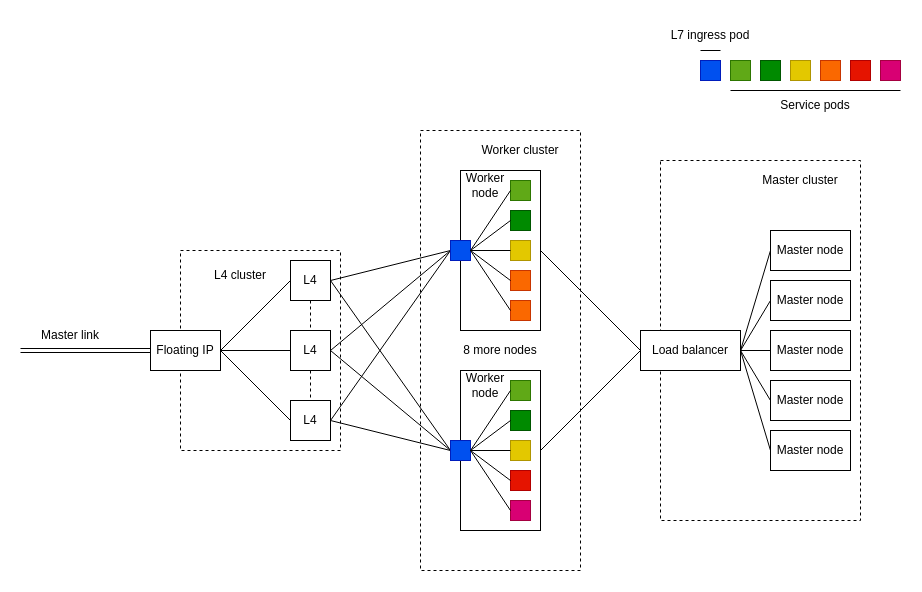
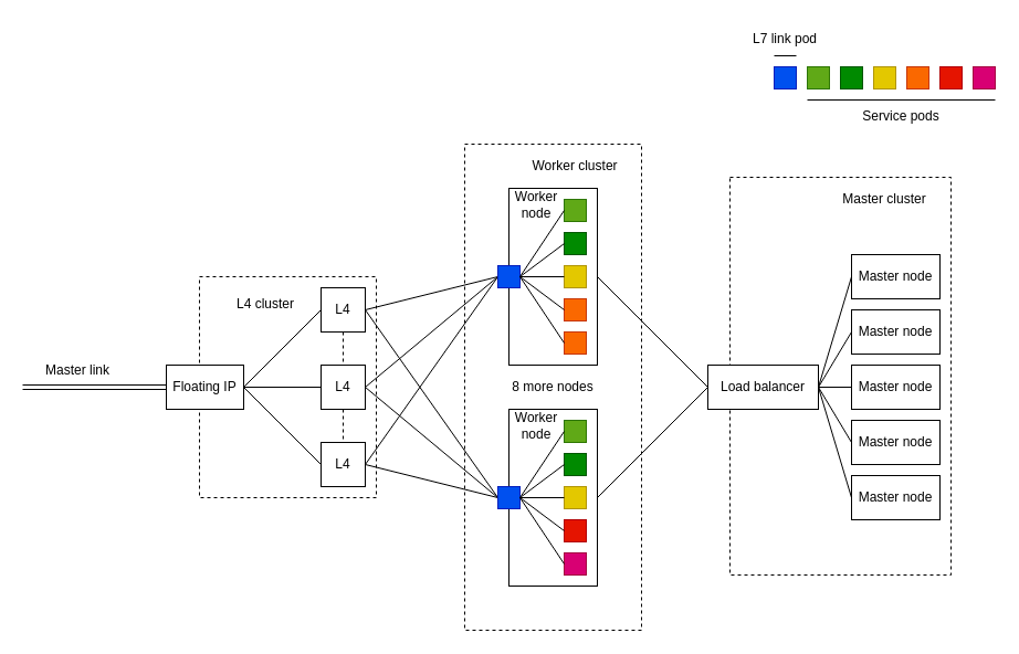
  <mxCell id="0" />
  <mxCell id="1" parent="0" />
  <mxCell id="2" value="" style="rounded=0;whiteSpace=wrap;html=1;fillColor=none;dashed=1;" vertex="1" parent="1"><mxGeometry x="660" y="160" width="200" height="360" as="geometry" /></mxCell>
  <mxCell id="3" value="" style="rounded=0;whiteSpace=wrap;html=1;fillColor=none;dashed=1;" vertex="1" parent="1"><mxGeometry x="420" y="130" width="160" height="440" as="geometry" /></mxCell>
  <mxCell id="4" value="8 more nodes" style="text;html=1;strokeColor=none;fillColor=none;align=center;verticalAlign=middle;whiteSpace=wrap;rounded=0;" vertex="1" parent="1"><mxGeometry x="460" y="330" width="80" height="40" as="geometry" /></mxCell>
  <mxCell id="5" value="" style="group" vertex="1" connectable="0" parent="1"><mxGeometry x="665" y="20" width="235" height="100" as="geometry" /></mxCell>
  <mxCell id="6" value="" style="rounded=0;whiteSpace=wrap;html=1;fillColor=#0050ef;fontColor=#ffffff;strokeColor=#001DBC;container=0;" vertex="1" parent="5"><mxGeometry x="35" y="40" width="20" height="20" as="geometry" /></mxCell>
  <mxCell id="7" value="" style="rounded=0;whiteSpace=wrap;html=1;fillColor=#60a917;fontColor=#ffffff;strokeColor=#2D7600;container=0;" vertex="1" parent="5"><mxGeometry x="65" y="40" width="20" height="20" as="geometry" /></mxCell>
  <mxCell id="8" value="" style="rounded=0;whiteSpace=wrap;html=1;fillColor=#008a00;fontColor=#ffffff;strokeColor=#005700;container=0;" vertex="1" parent="5"><mxGeometry x="95" y="40" width="20" height="20" as="geometry" /></mxCell>
  <mxCell id="9" value="" style="rounded=0;whiteSpace=wrap;html=1;fillColor=#e3c800;fontColor=#000000;strokeColor=#B09500;container=0;" vertex="1" parent="5"><mxGeometry x="125" y="40" width="20" height="20" as="geometry" /></mxCell>
  <mxCell id="10" value="" style="rounded=0;whiteSpace=wrap;html=1;fillColor=#fa6800;fontColor=#000000;strokeColor=#C73500;container=0;" vertex="1" parent="5"><mxGeometry x="155" y="40" width="20" height="20" as="geometry" /></mxCell>
  <mxCell id="11" value="" style="rounded=0;whiteSpace=wrap;html=1;fillColor=#e51400;fontColor=#ffffff;strokeColor=#B20000;container=0;" vertex="1" parent="5"><mxGeometry x="185" y="40" width="20" height="20" as="geometry" /></mxCell>
- <mxCell id="12" value="L7 ingress pod" style="text;html=1;strokeColor=none;fillColor=none;align=center;verticalAlign=middle;whiteSpace=wrap;rounded=0;container=0;" vertex="1" parent="5"><mxGeometry width="90" height="30" as="geometry" /></mxCell>
+ <mxCell id="12" value="L7 link pod" style="text;html=1;strokeColor=none;fillColor=none;align=center;verticalAlign=middle;whiteSpace=wrap;rounded=0;container=0;" vertex="1" parent="5"><mxGeometry width="90" height="30" as="geometry" /></mxCell>
  <mxCell id="13" value="Service pods" style="text;html=1;strokeColor=none;fillColor=none;align=center;verticalAlign=middle;whiteSpace=wrap;rounded=0;container=0;" vertex="1" parent="5"><mxGeometry x="65" y="70" width="170" height="30" as="geometry" /></mxCell>
  <mxCell id="14" value="" style="endArrow=none;html=1;rounded=0;" edge="1" parent="5"><mxGeometry width="50" height="50" relative="1" as="geometry"><mxPoint x="55" y="30" as="sourcePoint" /><mxPoint x="35" y="30" as="targetPoint" /></mxGeometry></mxCell>
  <mxCell id="15" value="" style="endArrow=none;html=1;rounded=0;" edge="1" parent="5"><mxGeometry width="50" height="50" relative="1" as="geometry"><mxPoint x="235" y="70" as="sourcePoint" /><mxPoint x="65" y="70" as="targetPoint" /></mxGeometry></mxCell>
  <mxCell id="16" value="" style="rounded=0;whiteSpace=wrap;html=1;fillColor=#d80073;fontColor=#ffffff;strokeColor=#A50040;container=0;" vertex="1" parent="5"><mxGeometry x="215" y="40" width="20" height="20" as="geometry" /></mxCell>
  <mxCell id="17" value="" style="endArrow=none;html=1;rounded=0;exitX=1;exitY=0.5;exitDx=0;exitDy=0;entryX=0;entryY=0.5;entryDx=0;entryDy=0;" edge="1" parent="1" source="20" target="39"><mxGeometry width="50" height="50" relative="1" as="geometry"><mxPoint x="400" y="180" as="sourcePoint" /><mxPoint x="460" y="230" as="targetPoint" /></mxGeometry></mxCell>
  <mxCell id="18" value="" style="rounded=0;whiteSpace=wrap;html=1;fillColor=none;dashed=1;" vertex="1" parent="1"><mxGeometry x="180" y="250" width="160" height="200" as="geometry" /></mxCell>
  <mxCell id="19" value="Floating IP" style="rounded=0;whiteSpace=wrap;html=1;" vertex="1" parent="1"><mxGeometry x="150" y="330" width="70" height="40" as="geometry" /></mxCell>
  <mxCell id="20" value="L4" style="rounded=0;whiteSpace=wrap;html=1;" vertex="1" parent="1"><mxGeometry x="290" y="260" width="40" height="40" as="geometry" /></mxCell>
  <mxCell id="21" value="L4" style="rounded=0;whiteSpace=wrap;html=1;" vertex="1" parent="1"><mxGeometry x="290" y="330" width="40" height="40" as="geometry" /></mxCell>
  <mxCell id="22" value="L4" style="rounded=0;whiteSpace=wrap;html=1;" vertex="1" parent="1"><mxGeometry x="290" y="400" width="40" height="40" as="geometry" /></mxCell>
  <mxCell id="23" style="edgeStyle=orthogonalEdgeStyle;rounded=0;orthogonalLoop=1;jettySize=auto;html=1;entryX=0.5;entryY=0;entryDx=0;entryDy=0;endArrow=none;endFill=0;dashed=1;exitX=0.5;exitY=1;exitDx=0;exitDy=0;" edge="1" parent="1" source="21" target="22"><mxGeometry relative="1" as="geometry"><mxPoint x="450" y="400" as="sourcePoint" /><mxPoint x="340" y="340" as="targetPoint" /></mxGeometry></mxCell>
  <mxCell id="24" value="" style="endArrow=none;html=1;rounded=0;exitX=1;exitY=0.5;exitDx=0;exitDy=0;entryX=0;entryY=0.5;entryDx=0;entryDy=0;" edge="1" parent="1" source="19" target="20"><mxGeometry width="50" height="50" relative="1" as="geometry"><mxPoint x="490" y="470" as="sourcePoint" /><mxPoint x="540" y="420" as="targetPoint" /></mxGeometry></mxCell>
  <mxCell id="25" style="edgeStyle=orthogonalEdgeStyle;rounded=0;orthogonalLoop=1;jettySize=auto;html=1;entryX=0.5;entryY=0;entryDx=0;entryDy=0;endArrow=none;endFill=0;dashed=1;exitX=0.5;exitY=1;exitDx=0;exitDy=0;" edge="1" parent="1" source="20" target="21"><mxGeometry relative="1" as="geometry"><mxPoint x="390" y="290" as="sourcePoint" /></mxGeometry></mxCell>
  <mxCell id="26" value="" style="endArrow=none;html=1;rounded=0;exitX=1;exitY=0.5;exitDx=0;exitDy=0;entryX=0;entryY=0.5;entryDx=0;entryDy=0;" edge="1" parent="1" source="19" target="21"><mxGeometry width="50" height="50" relative="1" as="geometry"><mxPoint x="270" y="360" as="sourcePoint" /><mxPoint x="300" y="290" as="targetPoint" /></mxGeometry></mxCell>
  <mxCell id="27" value="" style="endArrow=none;html=1;rounded=0;exitX=1;exitY=0.5;exitDx=0;exitDy=0;entryX=0;entryY=0.5;entryDx=0;entryDy=0;" edge="1" parent="1" source="19" target="22"><mxGeometry width="50" height="50" relative="1" as="geometry"><mxPoint x="270" y="360" as="sourcePoint" /><mxPoint x="300" y="360" as="targetPoint" /></mxGeometry></mxCell>
  <mxCell id="28" value="L4 cluster" style="text;html=1;strokeColor=none;fillColor=none;align=center;verticalAlign=middle;whiteSpace=wrap;rounded=0;" vertex="1" parent="1"><mxGeometry x="200" y="260" width="80" height="30" as="geometry" /></mxCell>
  <mxCell id="29" value="" style="endArrow=none;html=1;rounded=0;exitX=1;exitY=0.5;exitDx=0;exitDy=0;entryX=0;entryY=0.5;entryDx=0;entryDy=0;" edge="1" parent="1" source="21" target="39"><mxGeometry width="50" height="50" relative="1" as="geometry"><mxPoint x="370" y="250" as="sourcePoint" /><mxPoint x="630" y="340" as="targetPoint" /></mxGeometry></mxCell>
  <mxCell id="30" value="" style="endArrow=none;html=1;rounded=0;exitX=1;exitY=0.5;exitDx=0;exitDy=0;entryX=0;entryY=0.5;entryDx=0;entryDy=0;" edge="1" parent="1" source="22" target="39"><mxGeometry width="50" height="50" relative="1" as="geometry"><mxPoint x="360" y="300" as="sourcePoint" /><mxPoint x="620" y="320" as="targetPoint" /></mxGeometry></mxCell>
  <mxCell id="31" value="" style="endArrow=none;html=1;rounded=0;exitX=1;exitY=0.5;exitDx=0;exitDy=0;entryX=0;entryY=0.5;entryDx=0;entryDy=0;" edge="1" parent="1" source="22" target="54"><mxGeometry width="50" height="50" relative="1" as="geometry"><mxPoint x="390" y="305" as="sourcePoint" /><mxPoint x="770" y="395" as="targetPoint" /></mxGeometry></mxCell>
  <mxCell id="32" value="Worker cluster" style="text;html=1;strokeColor=none;fillColor=none;align=center;verticalAlign=middle;whiteSpace=wrap;rounded=0;" vertex="1" parent="1"><mxGeometry x="460" y="130" width="120" height="40" as="geometry" /></mxCell>
  <mxCell id="33" value="" style="endArrow=none;html=1;rounded=0;exitX=1;exitY=0.5;exitDx=0;exitDy=0;entryX=0;entryY=0.5;entryDx=0;entryDy=0;" edge="1" parent="1" source="20" target="54"><mxGeometry width="50" height="50" relative="1" as="geometry"><mxPoint x="340" y="170" as="sourcePoint" /><mxPoint x="600" y="260" as="targetPoint" /></mxGeometry></mxCell>
  <mxCell id="34" value="" style="endArrow=none;html=1;rounded=0;exitX=1;exitY=0.5;exitDx=0;exitDy=0;entryX=0;entryY=0.5;entryDx=0;entryDy=0;" edge="1" parent="1" source="21" target="54"><mxGeometry width="50" height="50" relative="1" as="geometry"><mxPoint x="340" y="240" as="sourcePoint" /><mxPoint x="600" y="260" as="targetPoint" /></mxGeometry></mxCell>
  <mxCell id="35" value="Master node" style="rounded=0;whiteSpace=wrap;html=1;" vertex="1" parent="1"><mxGeometry x="770" y="230" width="80" height="40" as="geometry" /></mxCell>
  <mxCell id="36" value="" style="group" vertex="1" connectable="0" parent="1"><mxGeometry x="450" y="170" width="90" height="160" as="geometry" /></mxCell>
  <mxCell id="37" value="" style="group;fillColor=default;container=0;" vertex="1" connectable="0" parent="36"><mxGeometry x="10" width="80" height="160" as="geometry" /></mxCell>
  <mxCell id="38" value="" style="rounded=0;whiteSpace=wrap;html=1;fillColor=none;" vertex="1" parent="36"><mxGeometry x="10" width="80" height="160" as="geometry" /></mxCell>
  <mxCell id="39" value="" style="rounded=0;whiteSpace=wrap;html=1;fillColor=#0050ef;fontColor=#ffffff;strokeColor=#001DBC;" vertex="1" parent="36"><mxGeometry y="70" width="20" height="20" as="geometry" /></mxCell>
  <mxCell id="40" value="" style="rounded=0;whiteSpace=wrap;html=1;fillColor=#60a917;fontColor=#ffffff;strokeColor=#2D7600;" vertex="1" parent="36"><mxGeometry x="60" y="10" width="20" height="20" as="geometry" /></mxCell>
  <mxCell id="41" value="" style="rounded=0;whiteSpace=wrap;html=1;fillColor=#008a00;fontColor=#ffffff;strokeColor=#005700;" vertex="1" parent="36"><mxGeometry x="60" y="40" width="20" height="20" as="geometry" /></mxCell>
  <mxCell id="42" value="" style="rounded=0;whiteSpace=wrap;html=1;fillColor=#e3c800;fontColor=#000000;strokeColor=#B09500;" vertex="1" parent="36"><mxGeometry x="60" y="70" width="20" height="20" as="geometry" /></mxCell>
  <mxCell id="43" value="" style="rounded=0;whiteSpace=wrap;html=1;fillColor=#fa6800;fontColor=#000000;strokeColor=#C73500;" vertex="1" parent="36"><mxGeometry x="60" y="100" width="20" height="20" as="geometry" /></mxCell>
  <mxCell id="44" value="" style="rounded=0;whiteSpace=wrap;html=1;fillColor=#fa6800;fontColor=#000000;strokeColor=#C73500;" vertex="1" parent="36"><mxGeometry x="60" y="130" width="20" height="20" as="geometry" /></mxCell>
  <mxCell id="45" value="Worker node" style="text;html=1;strokeColor=none;fillColor=none;align=center;verticalAlign=middle;whiteSpace=wrap;rounded=0;" vertex="1" parent="36"><mxGeometry x="10" width="50" height="30" as="geometry" /></mxCell>
  <mxCell id="46" value="" style="endArrow=none;html=1;rounded=0;entryX=0;entryY=0.5;entryDx=0;entryDy=0;exitX=1;exitY=0.5;exitDx=0;exitDy=0;" edge="1" parent="36" source="39" target="40"><mxGeometry width="50" height="50" relative="1" as="geometry"><mxPoint x="-60" y="110" as="sourcePoint" /><mxPoint x="-10" y="60" as="targetPoint" /></mxGeometry></mxCell>
  <mxCell id="47" value="" style="endArrow=none;html=1;rounded=0;entryX=0;entryY=0.5;entryDx=0;entryDy=0;exitX=1;exitY=0.5;exitDx=0;exitDy=0;" edge="1" parent="36" source="39" target="41"><mxGeometry width="50" height="50" relative="1" as="geometry"><mxPoint x="50" y="90" as="sourcePoint" /><mxPoint x="70" y="30" as="targetPoint" /></mxGeometry></mxCell>
  <mxCell id="48" value="" style="endArrow=none;html=1;rounded=0;entryX=0;entryY=0.5;entryDx=0;entryDy=0;exitX=1;exitY=0.5;exitDx=0;exitDy=0;" edge="1" parent="36" source="39" target="42"><mxGeometry width="50" height="50" relative="1" as="geometry"><mxPoint x="50" y="90" as="sourcePoint" /><mxPoint x="70" y="60" as="targetPoint" /></mxGeometry></mxCell>
  <mxCell id="49" value="" style="endArrow=none;html=1;rounded=0;entryX=0;entryY=0.5;entryDx=0;entryDy=0;exitX=1;exitY=0.5;exitDx=0;exitDy=0;" edge="1" parent="36" source="39" target="43"><mxGeometry width="50" height="50" relative="1" as="geometry"><mxPoint x="50" y="90" as="sourcePoint" /><mxPoint x="70" y="90" as="targetPoint" /></mxGeometry></mxCell>
  <mxCell id="50" value="" style="endArrow=none;html=1;rounded=0;entryX=0;entryY=0.5;entryDx=0;entryDy=0;exitX=1;exitY=0.5;exitDx=0;exitDy=0;" edge="1" parent="36" source="39" target="44"><mxGeometry width="50" height="50" relative="1" as="geometry"><mxPoint x="50" y="90" as="sourcePoint" /><mxPoint x="70" y="120" as="targetPoint" /></mxGeometry></mxCell>
  <mxCell id="51" value="" style="group" vertex="1" connectable="0" parent="1"><mxGeometry x="450" y="370" width="90" height="160" as="geometry" /></mxCell>
  <mxCell id="52" value="" style="group;fillColor=default;container=0;" vertex="1" connectable="0" parent="51"><mxGeometry x="10" width="80" height="160" as="geometry" /></mxCell>
  <mxCell id="53" value="" style="rounded=0;whiteSpace=wrap;html=1;fillColor=none;" vertex="1" parent="51"><mxGeometry x="10" width="80" height="160" as="geometry" /></mxCell>
  <mxCell id="54" value="" style="rounded=0;whiteSpace=wrap;html=1;fillColor=#0050ef;fontColor=#ffffff;strokeColor=#001DBC;" vertex="1" parent="51"><mxGeometry y="70" width="20" height="20" as="geometry" /></mxCell>
  <mxCell id="55" value="" style="rounded=0;whiteSpace=wrap;html=1;fillColor=#60a917;fontColor=#ffffff;strokeColor=#2D7600;" vertex="1" parent="51"><mxGeometry x="60" y="10" width="20" height="20" as="geometry" /></mxCell>
  <mxCell id="56" value="" style="rounded=0;whiteSpace=wrap;html=1;fillColor=#008a00;fontColor=#ffffff;strokeColor=#005700;" vertex="1" parent="51"><mxGeometry x="60" y="40" width="20" height="20" as="geometry" /></mxCell>
  <mxCell id="57" value="" style="rounded=0;whiteSpace=wrap;html=1;fillColor=#e3c800;fontColor=#000000;strokeColor=#B09500;" vertex="1" parent="51"><mxGeometry x="60" y="70" width="20" height="20" as="geometry" /></mxCell>
  <mxCell id="58" value="" style="rounded=0;whiteSpace=wrap;html=1;fillColor=#e51400;fontColor=#ffffff;strokeColor=#B20000;" vertex="1" parent="51"><mxGeometry x="60" y="100" width="20" height="20" as="geometry" /></mxCell>
  <mxCell id="59" value="" style="rounded=0;whiteSpace=wrap;html=1;fillColor=#d80073;fontColor=#ffffff;strokeColor=#A50040;" vertex="1" parent="51"><mxGeometry x="60" y="130" width="20" height="20" as="geometry" /></mxCell>
  <mxCell id="60" value="Worker node" style="text;html=1;strokeColor=none;fillColor=none;align=center;verticalAlign=middle;whiteSpace=wrap;rounded=0;" vertex="1" parent="51"><mxGeometry x="10" width="50" height="30" as="geometry" /></mxCell>
  <mxCell id="61" value="" style="endArrow=none;html=1;rounded=0;entryX=0;entryY=0.5;entryDx=0;entryDy=0;exitX=1;exitY=0.5;exitDx=0;exitDy=0;" edge="1" parent="51" source="54" target="55"><mxGeometry width="50" height="50" relative="1" as="geometry"><mxPoint x="-60" y="110" as="sourcePoint" /><mxPoint x="-10" y="60" as="targetPoint" /></mxGeometry></mxCell>
  <mxCell id="62" value="" style="endArrow=none;html=1;rounded=0;entryX=0;entryY=0.5;entryDx=0;entryDy=0;exitX=1;exitY=0.5;exitDx=0;exitDy=0;" edge="1" parent="51" source="54" target="56"><mxGeometry width="50" height="50" relative="1" as="geometry"><mxPoint x="50" y="90" as="sourcePoint" /><mxPoint x="70" y="30" as="targetPoint" /></mxGeometry></mxCell>
  <mxCell id="63" value="" style="endArrow=none;html=1;rounded=0;entryX=0;entryY=0.5;entryDx=0;entryDy=0;exitX=1;exitY=0.5;exitDx=0;exitDy=0;" edge="1" parent="51" source="54" target="57"><mxGeometry width="50" height="50" relative="1" as="geometry"><mxPoint x="50" y="90" as="sourcePoint" /><mxPoint x="70" y="60" as="targetPoint" /></mxGeometry></mxCell>
  <mxCell id="64" value="" style="endArrow=none;html=1;rounded=0;entryX=0;entryY=0.5;entryDx=0;entryDy=0;exitX=1;exitY=0.5;exitDx=0;exitDy=0;" edge="1" parent="51" source="54" target="58"><mxGeometry width="50" height="50" relative="1" as="geometry"><mxPoint x="50" y="90" as="sourcePoint" /><mxPoint x="70" y="90" as="targetPoint" /></mxGeometry></mxCell>
  <mxCell id="65" value="" style="endArrow=none;html=1;rounded=0;entryX=0;entryY=0.5;entryDx=0;entryDy=0;exitX=1;exitY=0.5;exitDx=0;exitDy=0;" edge="1" parent="51" source="54" target="59"><mxGeometry width="50" height="50" relative="1" as="geometry"><mxPoint x="50" y="90" as="sourcePoint" /><mxPoint x="70" y="120" as="targetPoint" /></mxGeometry></mxCell>
  <mxCell id="66" value="Master cluster" style="text;html=1;strokeColor=none;fillColor=none;align=center;verticalAlign=middle;whiteSpace=wrap;rounded=0;" vertex="1" parent="1"><mxGeometry x="740" y="160" width="120" height="40" as="geometry" /></mxCell>
  <mxCell id="67" value="Master node" style="rounded=0;whiteSpace=wrap;html=1;" vertex="1" parent="1"><mxGeometry x="770" y="280" width="80" height="40" as="geometry" /></mxCell>
  <mxCell id="68" value="Master node" style="rounded=0;whiteSpace=wrap;html=1;" vertex="1" parent="1"><mxGeometry x="770" y="330" width="80" height="40" as="geometry" /></mxCell>
  <mxCell id="69" value="Master node" style="rounded=0;whiteSpace=wrap;html=1;" vertex="1" parent="1"><mxGeometry x="770" y="380" width="80" height="40" as="geometry" /></mxCell>
  <mxCell id="70" value="Master node" style="rounded=0;whiteSpace=wrap;html=1;" vertex="1" parent="1"><mxGeometry x="770" y="430" width="80" height="40" as="geometry" /></mxCell>
  <mxCell id="71" value="Load balancer" style="rounded=0;whiteSpace=wrap;html=1;" vertex="1" parent="1"><mxGeometry x="640" y="330" width="100" height="40" as="geometry" /></mxCell>
  <mxCell id="72" value="" style="endArrow=none;html=1;rounded=0;entryX=0;entryY=0.5;entryDx=0;entryDy=0;exitX=1;exitY=0.5;exitDx=0;exitDy=0;" edge="1" parent="1" source="71" target="35"><mxGeometry width="50" height="50" relative="1" as="geometry"><mxPoint x="570" y="350" as="sourcePoint" /><mxPoint x="620" y="300" as="targetPoint" /></mxGeometry></mxCell>
  <mxCell id="73" value="" style="endArrow=none;html=1;rounded=0;entryX=0;entryY=0.5;entryDx=0;entryDy=0;exitX=1;exitY=0.5;exitDx=0;exitDy=0;" edge="1" parent="1" source="71" target="67"><mxGeometry width="50" height="50" relative="1" as="geometry"><mxPoint x="750" y="360" as="sourcePoint" /><mxPoint x="780" y="200" as="targetPoint" /></mxGeometry></mxCell>
  <mxCell id="74" value="" style="endArrow=none;html=1;rounded=0;entryX=0;entryY=0.5;entryDx=0;entryDy=0;exitX=1;exitY=0.5;exitDx=0;exitDy=0;" edge="1" parent="1" source="71" target="68"><mxGeometry width="50" height="50" relative="1" as="geometry"><mxPoint x="750" y="360" as="sourcePoint" /><mxPoint x="780" y="280" as="targetPoint" /></mxGeometry></mxCell>
  <mxCell id="75" value="" style="endArrow=none;html=1;rounded=0;entryX=0;entryY=0.5;entryDx=0;entryDy=0;exitX=1;exitY=0.5;exitDx=0;exitDy=0;" edge="1" parent="1" source="71" target="69"><mxGeometry width="50" height="50" relative="1" as="geometry"><mxPoint x="750" y="360" as="sourcePoint" /><mxPoint x="780" y="360" as="targetPoint" /></mxGeometry></mxCell>
  <mxCell id="76" value="" style="endArrow=none;html=1;rounded=0;entryX=0;entryY=0.5;entryDx=0;entryDy=0;exitX=1;exitY=0.5;exitDx=0;exitDy=0;" edge="1" parent="1" source="71" target="70"><mxGeometry width="50" height="50" relative="1" as="geometry"><mxPoint x="590" y="410" as="sourcePoint" /><mxPoint x="780" y="440" as="targetPoint" /></mxGeometry></mxCell>
  <mxCell id="77" value="" style="endArrow=none;html=1;rounded=0;entryX=1;entryY=0.5;entryDx=0;entryDy=0;exitX=0;exitY=0.5;exitDx=0;exitDy=0;" edge="1" parent="1" source="71" target="38"><mxGeometry width="50" height="50" relative="1" as="geometry"><mxPoint x="700" y="310" as="sourcePoint" /><mxPoint x="750" y="260" as="targetPoint" /></mxGeometry></mxCell>
  <mxCell id="78" value="" style="endArrow=none;html=1;rounded=0;entryX=0;entryY=0.5;entryDx=0;entryDy=0;exitX=1;exitY=0.5;exitDx=0;exitDy=0;" edge="1" parent="1" source="53" target="71"><mxGeometry width="50" height="50" relative="1" as="geometry"><mxPoint x="690" y="490" as="sourcePoint" /><mxPoint x="740" y="440" as="targetPoint" /></mxGeometry></mxCell>
  <mxCell id="79" value="" style="shape=link;html=1;rounded=0;entryX=0;entryY=0.5;entryDx=0;entryDy=0;" edge="1" parent="1" target="19"><mxGeometry width="100" relative="1" as="geometry"><mxPoint x="20" y="350" as="sourcePoint" /><mxPoint x="120" y="369.49" as="targetPoint" /></mxGeometry></mxCell>
  <mxCell id="80" value="Master link" style="text;html=1;strokeColor=none;fillColor=none;align=center;verticalAlign=middle;whiteSpace=wrap;rounded=0;" vertex="1" parent="1"><mxGeometry x="20" y="320" width="100" height="30" as="geometry" /></mxCell>
